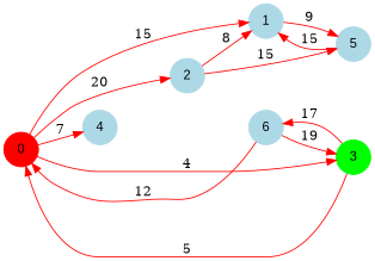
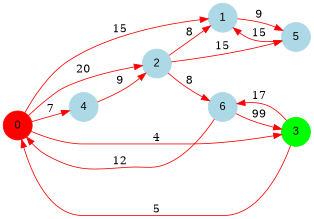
  digraph {
    rankdir=LR
    node [color=lightblue fontname=Arial shape=circle style=filled]
    edge [color=red]
    0 [color=red]
    1
    2
    3 [color=green]
    4
    5
    6
    0 -> 1 [label=15]
    0 -> 2 [label=20]
    0 -> 3 [label=4]
    0 -> 4 [label=7]
    1 -> 5 [label=9]
    2 -> 1 [label=8]
    2 -> 5 [label=15]
+   2 -> 6 [label=8]
    3 -> 0 [label=5]
    3 -> 6 [label=17]
+   4 -> 2 [label=9]
    5 -> 1 [label=15]
    6 -> 0 [label=12]
-   6 -> 3 [label=19]
+   6 -> 3 [label=99]
  }
